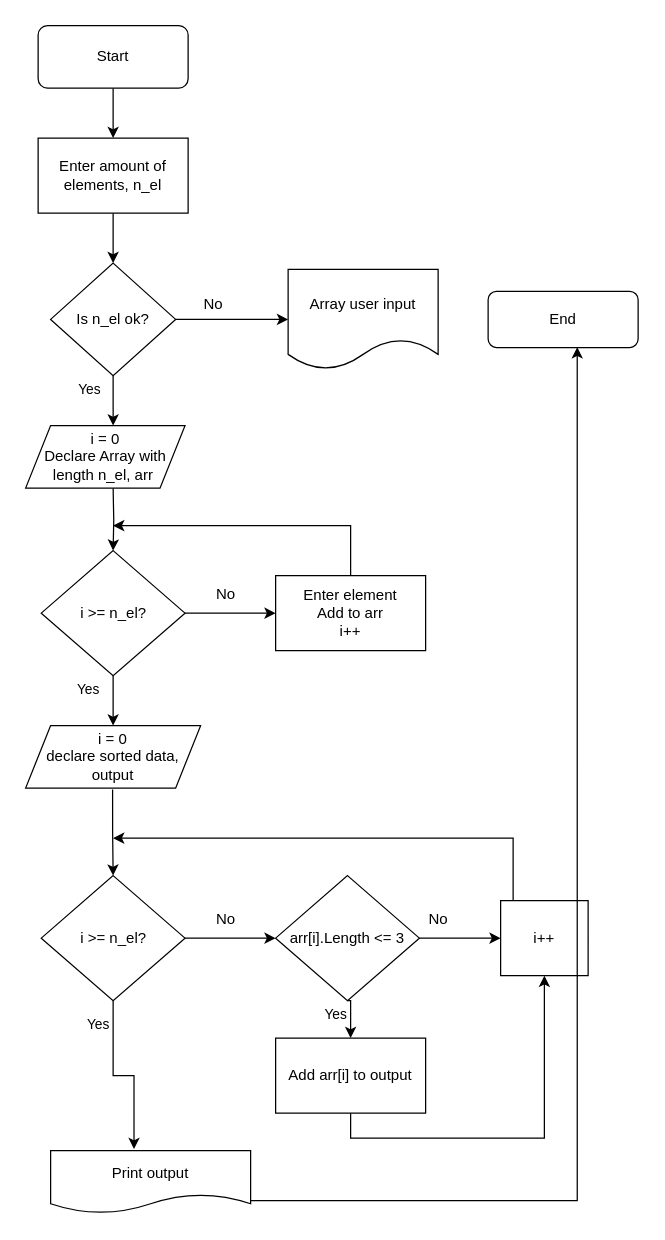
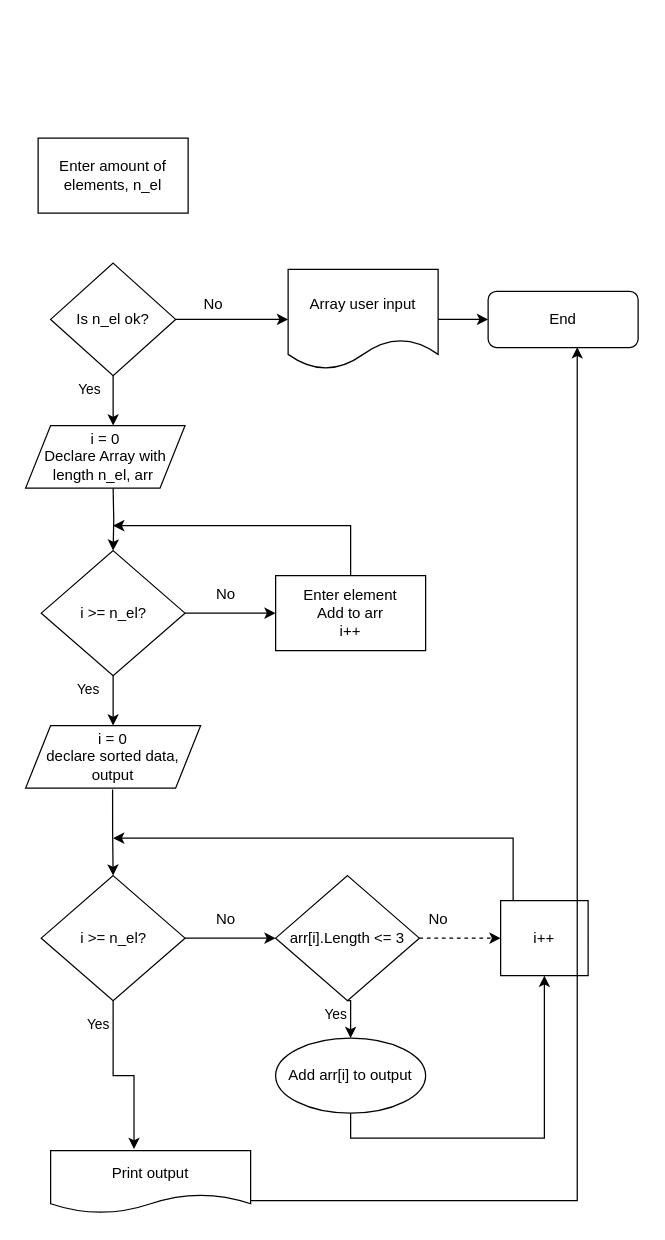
  <mxCell id="0" />
  <mxCell id="1" parent="0" />
- <mxCell id="2" style="edgeStyle=orthogonalEdgeStyle;rounded=0;orthogonalLoop=1;jettySize=auto;html=1;" edge="1" parent="1" source="3" target="5"><mxGeometry relative="1" as="geometry" /></mxCell>
- <mxCell id="3" value="Start" style="rounded=1;whiteSpace=wrap;html=1;" vertex="1" parent="1"><mxGeometry x="30" y="20" width="120" height="50" as="geometry" /></mxCell>
- <mxCell id="4" style="edgeStyle=orthogonalEdgeStyle;rounded=0;orthogonalLoop=1;jettySize=auto;html=1;entryX=0.5;entryY=0;entryDx=0;entryDy=0;" edge="1" parent="1" source="5" target="6"><mxGeometry relative="1" as="geometry" /></mxCell>
  <mxCell id="5" value="Enter amount of elements, n_el" style="rounded=0;whiteSpace=wrap;html=1;" vertex="1" parent="1"><mxGeometry x="30" y="110" width="120" height="60" as="geometry" /></mxCell>
  <mxCell id="6" value="Is n_el ok?" style="rhombus;whiteSpace=wrap;html=1;" vertex="1" parent="1"><mxGeometry x="40" y="210" width="100" height="90" as="geometry" /></mxCell>
  <mxCell id="7" value="" style="edgeStyle=orthogonalEdgeStyle;rounded=0;orthogonalLoop=1;jettySize=auto;html=1;" edge="1" parent="1" source="6" target="9"><mxGeometry relative="1" as="geometry"><mxPoint x="330" y="255" as="targetPoint" /><mxPoint x="140" y="255" as="sourcePoint" /></mxGeometry></mxCell>
+ <mxCell id="8" style="edgeStyle=orthogonalEdgeStyle;rounded=0;orthogonalLoop=1;jettySize=auto;html=1;entryX=0;entryY=0.5;entryDx=0;entryDy=0;" edge="1" parent="1" source="9" target="10"><mxGeometry relative="1" as="geometry" /></mxCell>
  <mxCell id="9" value="Array user input" style="shape=document;whiteSpace=wrap;html=1;boundedLbl=1;" vertex="1" parent="1"><mxGeometry x="230" y="215" width="120" height="80" as="geometry" /></mxCell>
  <mxCell id="10" value="End" style="rounded=1;whiteSpace=wrap;html=1;" vertex="1" parent="1"><mxGeometry x="390" y="232.5" width="120" height="45" as="geometry" /></mxCell>
  <mxCell id="11" style="edgeStyle=orthogonalEdgeStyle;rounded=0;orthogonalLoop=1;jettySize=auto;html=1;entryX=0.417;entryY=0;entryDx=0;entryDy=0;entryPerimeter=0;" edge="1" parent="1" source="6"><mxGeometry relative="1" as="geometry"><mxPoint x="90.04" y="340" as="targetPoint" /></mxGeometry></mxCell>
  <mxCell id="12" value="Yes" style="edgeLabel;html=1;align=center;verticalAlign=middle;resizable=0;points=[];" vertex="1" connectable="0" parent="11"><mxGeometry x="-0.049" y="-1" relative="1" as="geometry"><mxPoint x="-19" y="-9" as="offset" /></mxGeometry></mxCell>
  <mxCell id="13" value="No" style="text;html=1;align=center;verticalAlign=middle;resizable=0;points=[];autosize=1;strokeColor=none;fillColor=none;" vertex="1" parent="1"><mxGeometry x="150" y="228" width="40" height="30" as="geometry" /></mxCell>
  <mxCell id="14" style="edgeStyle=orthogonalEdgeStyle;rounded=0;orthogonalLoop=1;jettySize=auto;html=1;entryX=0.5;entryY=0;entryDx=0;entryDy=0;" edge="1" parent="1" target="17"><mxGeometry relative="1" as="geometry"><mxPoint x="90" y="450" as="targetPoint" /><mxPoint x="90" y="390" as="sourcePoint" /></mxGeometry></mxCell>
  <mxCell id="15" style="edgeStyle=orthogonalEdgeStyle;rounded=0;orthogonalLoop=1;jettySize=auto;html=1;" edge="1" parent="1" source="17"><mxGeometry relative="1" as="geometry"><mxPoint x="90" y="580" as="targetPoint" /></mxGeometry></mxCell>
  <mxCell id="16" style="edgeStyle=orthogonalEdgeStyle;rounded=0;orthogonalLoop=1;jettySize=auto;html=1;" edge="1" parent="1" source="17"><mxGeometry relative="1" as="geometry"><mxPoint x="220" y="490" as="targetPoint" /></mxGeometry></mxCell>
  <mxCell id="17" value="i &amp;gt;= n_el?" style="rhombus;whiteSpace=wrap;html=1;" vertex="1" parent="1"><mxGeometry x="32.5" y="440" width="115" height="100" as="geometry" /></mxCell>
  <mxCell id="18" value="Yes" style="edgeLabel;html=1;align=center;verticalAlign=middle;resizable=0;points=[];" vertex="1" connectable="0" parent="1"><mxGeometry x="110" y="420" as="geometry"><mxPoint x="-41" y="130" as="offset" /></mxGeometry></mxCell>
  <mxCell id="19" value="No" style="text;html=1;align=center;verticalAlign=middle;resizable=0;points=[];autosize=1;strokeColor=none;fillColor=none;" vertex="1" parent="1"><mxGeometry x="160" y="460" width="40" height="30" as="geometry" /></mxCell>
  <mxCell id="20" style="edgeStyle=orthogonalEdgeStyle;rounded=0;orthogonalLoop=1;jettySize=auto;html=1;" edge="1" parent="1" source="21"><mxGeometry relative="1" as="geometry"><mxPoint x="90" y="420" as="targetPoint" /><Array as="points"><mxPoint x="280" y="420" /></Array></mxGeometry></mxCell>
  <mxCell id="21" value="Enter element&lt;br&gt;Add to arr&lt;div&gt;i++&lt;/div&gt;" style="rounded=0;whiteSpace=wrap;html=1;" vertex="1" parent="1"><mxGeometry x="220" y="460" width="120" height="60" as="geometry" /></mxCell>
  <mxCell id="22" value="Print output" style="shape=document;whiteSpace=wrap;html=1;boundedLbl=1;" vertex="1" parent="1"><mxGeometry x="40" y="920" width="160" height="50" as="geometry" /></mxCell>
  <mxCell id="23" style="edgeStyle=orthogonalEdgeStyle;rounded=0;orthogonalLoop=1;jettySize=auto;html=1;exitX=0.497;exitY=1.022;exitDx=0;exitDy=0;entryX=0.5;entryY=0;entryDx=0;entryDy=0;exitPerimeter=0;" edge="1" parent="1" source="39" target="26"><mxGeometry relative="1" as="geometry"><mxPoint x="90" y="640" as="sourcePoint" /></mxGeometry></mxCell>
  <mxCell id="24" style="edgeStyle=orthogonalEdgeStyle;rounded=0;orthogonalLoop=1;jettySize=auto;html=1;entryX=0.417;entryY=-0.025;entryDx=0;entryDy=0;entryPerimeter=0;" edge="1" parent="1" source="26" target="22"><mxGeometry relative="1" as="geometry"><mxPoint x="90" y="840" as="targetPoint" /></mxGeometry></mxCell>
  <mxCell id="25" style="edgeStyle=orthogonalEdgeStyle;rounded=0;orthogonalLoop=1;jettySize=auto;html=1;" edge="1" parent="1" source="26"><mxGeometry relative="1" as="geometry"><mxPoint x="220" y="750" as="targetPoint" /></mxGeometry></mxCell>
  <mxCell id="26" value="i &amp;gt;= n_el?" style="rhombus;whiteSpace=wrap;html=1;" vertex="1" parent="1"><mxGeometry x="32.5" y="700" width="115" height="100" as="geometry" /></mxCell>
  <mxCell id="27" value="No" style="text;html=1;align=center;verticalAlign=middle;resizable=0;points=[];autosize=1;strokeColor=none;fillColor=none;" vertex="1" parent="1"><mxGeometry x="160" y="720" width="40" height="30" as="geometry" /></mxCell>
  <mxCell id="28" style="edgeStyle=orthogonalEdgeStyle;rounded=0;orthogonalLoop=1;jettySize=auto;html=1;exitX=0.5;exitY=1;exitDx=0;exitDy=0;entryX=0.5;entryY=1;entryDx=0;entryDy=0;" edge="1" parent="1" source="29" target="36"><mxGeometry relative="1" as="geometry" /></mxCell>
- <mxCell id="29" value="Add arr[i] to output" style="rounded=0;whiteSpace=wrap;html=1;" vertex="1" parent="1"><mxGeometry x="220" y="830" width="120" height="60" as="geometry" /></mxCell>
+ <mxCell id="29" value="Add arr[i] to output" style="ellipse;whiteSpace=wrap;html=1;" vertex="1" parent="1"><mxGeometry x="220" y="830" width="120" height="60" as="geometry" /></mxCell>
  <mxCell id="30" value="Yes" style="edgeLabel;html=1;align=center;verticalAlign=middle;resizable=0;points=[];" vertex="1" connectable="0" parent="1"><mxGeometry x="130" y="700" as="geometry"><mxPoint x="-53" y="118" as="offset" /></mxGeometry></mxCell>
  <mxCell id="31" style="edgeStyle=orthogonalEdgeStyle;rounded=0;orthogonalLoop=1;jettySize=auto;html=1;exitX=0.5;exitY=1;exitDx=0;exitDy=0;entryX=0.5;entryY=0;entryDx=0;entryDy=0;" edge="1" parent="1" source="33" target="29"><mxGeometry relative="1" as="geometry" /></mxCell>
- <mxCell id="32" style="edgeStyle=orthogonalEdgeStyle;rounded=0;orthogonalLoop=1;jettySize=auto;html=1;exitX=1;exitY=0.5;exitDx=0;exitDy=0;entryX=0;entryY=0.5;entryDx=0;entryDy=0;" edge="1" parent="1" source="33" target="36"><mxGeometry relative="1" as="geometry" /></mxCell>
+ <mxCell id="32" style="edgeStyle=orthogonalEdgeStyle;rounded=0;orthogonalLoop=1;jettySize=auto;html=1;exitX=1;exitY=0.5;exitDx=0;exitDy=0;entryX=0;entryY=0.5;entryDx=0;entryDy=0;dashed=1;" edge="1" parent="1" source="33" target="36"><mxGeometry relative="1" as="geometry" /></mxCell>
  <mxCell id="33" value="arr[i].Length &amp;lt;= 3" style="rhombus;whiteSpace=wrap;html=1;" vertex="1" parent="1"><mxGeometry x="220" y="700" width="115" height="100" as="geometry" /></mxCell>
  <mxCell id="34" value="Yes" style="edgeLabel;html=1;align=center;verticalAlign=middle;resizable=0;points=[];" vertex="1" connectable="0" parent="1"><mxGeometry x="120" y="550" as="geometry"><mxPoint x="147" y="260" as="offset" /></mxGeometry></mxCell>
  <mxCell id="35" style="edgeStyle=orthogonalEdgeStyle;rounded=0;orthogonalLoop=1;jettySize=auto;html=1;exitX=1;exitY=0.5;exitDx=0;exitDy=0;" edge="1" parent="1" source="36"><mxGeometry relative="1" as="geometry"><mxPoint x="90" y="670" as="targetPoint" /><Array as="points"><mxPoint x="410" y="750" /><mxPoint x="410" y="670" /></Array></mxGeometry></mxCell>
  <mxCell id="36" value="i++" style="rounded=0;whiteSpace=wrap;html=1;" vertex="1" parent="1"><mxGeometry x="400" y="720" width="70" height="60" as="geometry" /></mxCell>
  <mxCell id="37" value="No" style="text;html=1;align=center;verticalAlign=middle;resizable=0;points=[];autosize=1;strokeColor=none;fillColor=none;" vertex="1" parent="1"><mxGeometry x="330" y="720" width="40" height="30" as="geometry" /></mxCell>
  <mxCell id="38" value="i = 0&lt;div&gt;Declare Array with length n_el, arr&amp;nbsp;&lt;/div&gt;" style="shape=parallelogram;perimeter=parallelogramPerimeter;whiteSpace=wrap;html=1;fixedSize=1;" vertex="1" parent="1"><mxGeometry x="20" y="340" width="127.5" height="50" as="geometry" /></mxCell>
  <mxCell id="39" value="i = 0&lt;br&gt;declare sorted data, output" style="shape=parallelogram;perimeter=parallelogramPerimeter;whiteSpace=wrap;html=1;fixedSize=1;" vertex="1" parent="1"><mxGeometry x="20" y="580" width="140" height="50" as="geometry" /></mxCell>
  <mxCell id="40" style="edgeStyle=orthogonalEdgeStyle;rounded=0;orthogonalLoop=1;jettySize=auto;html=1;entryX=0.594;entryY=0.995;entryDx=0;entryDy=0;entryPerimeter=0;" edge="1" parent="1" source="22" target="10"><mxGeometry relative="1" as="geometry"><Array as="points"><mxPoint x="461" y="960" /></Array></mxGeometry></mxCell>
